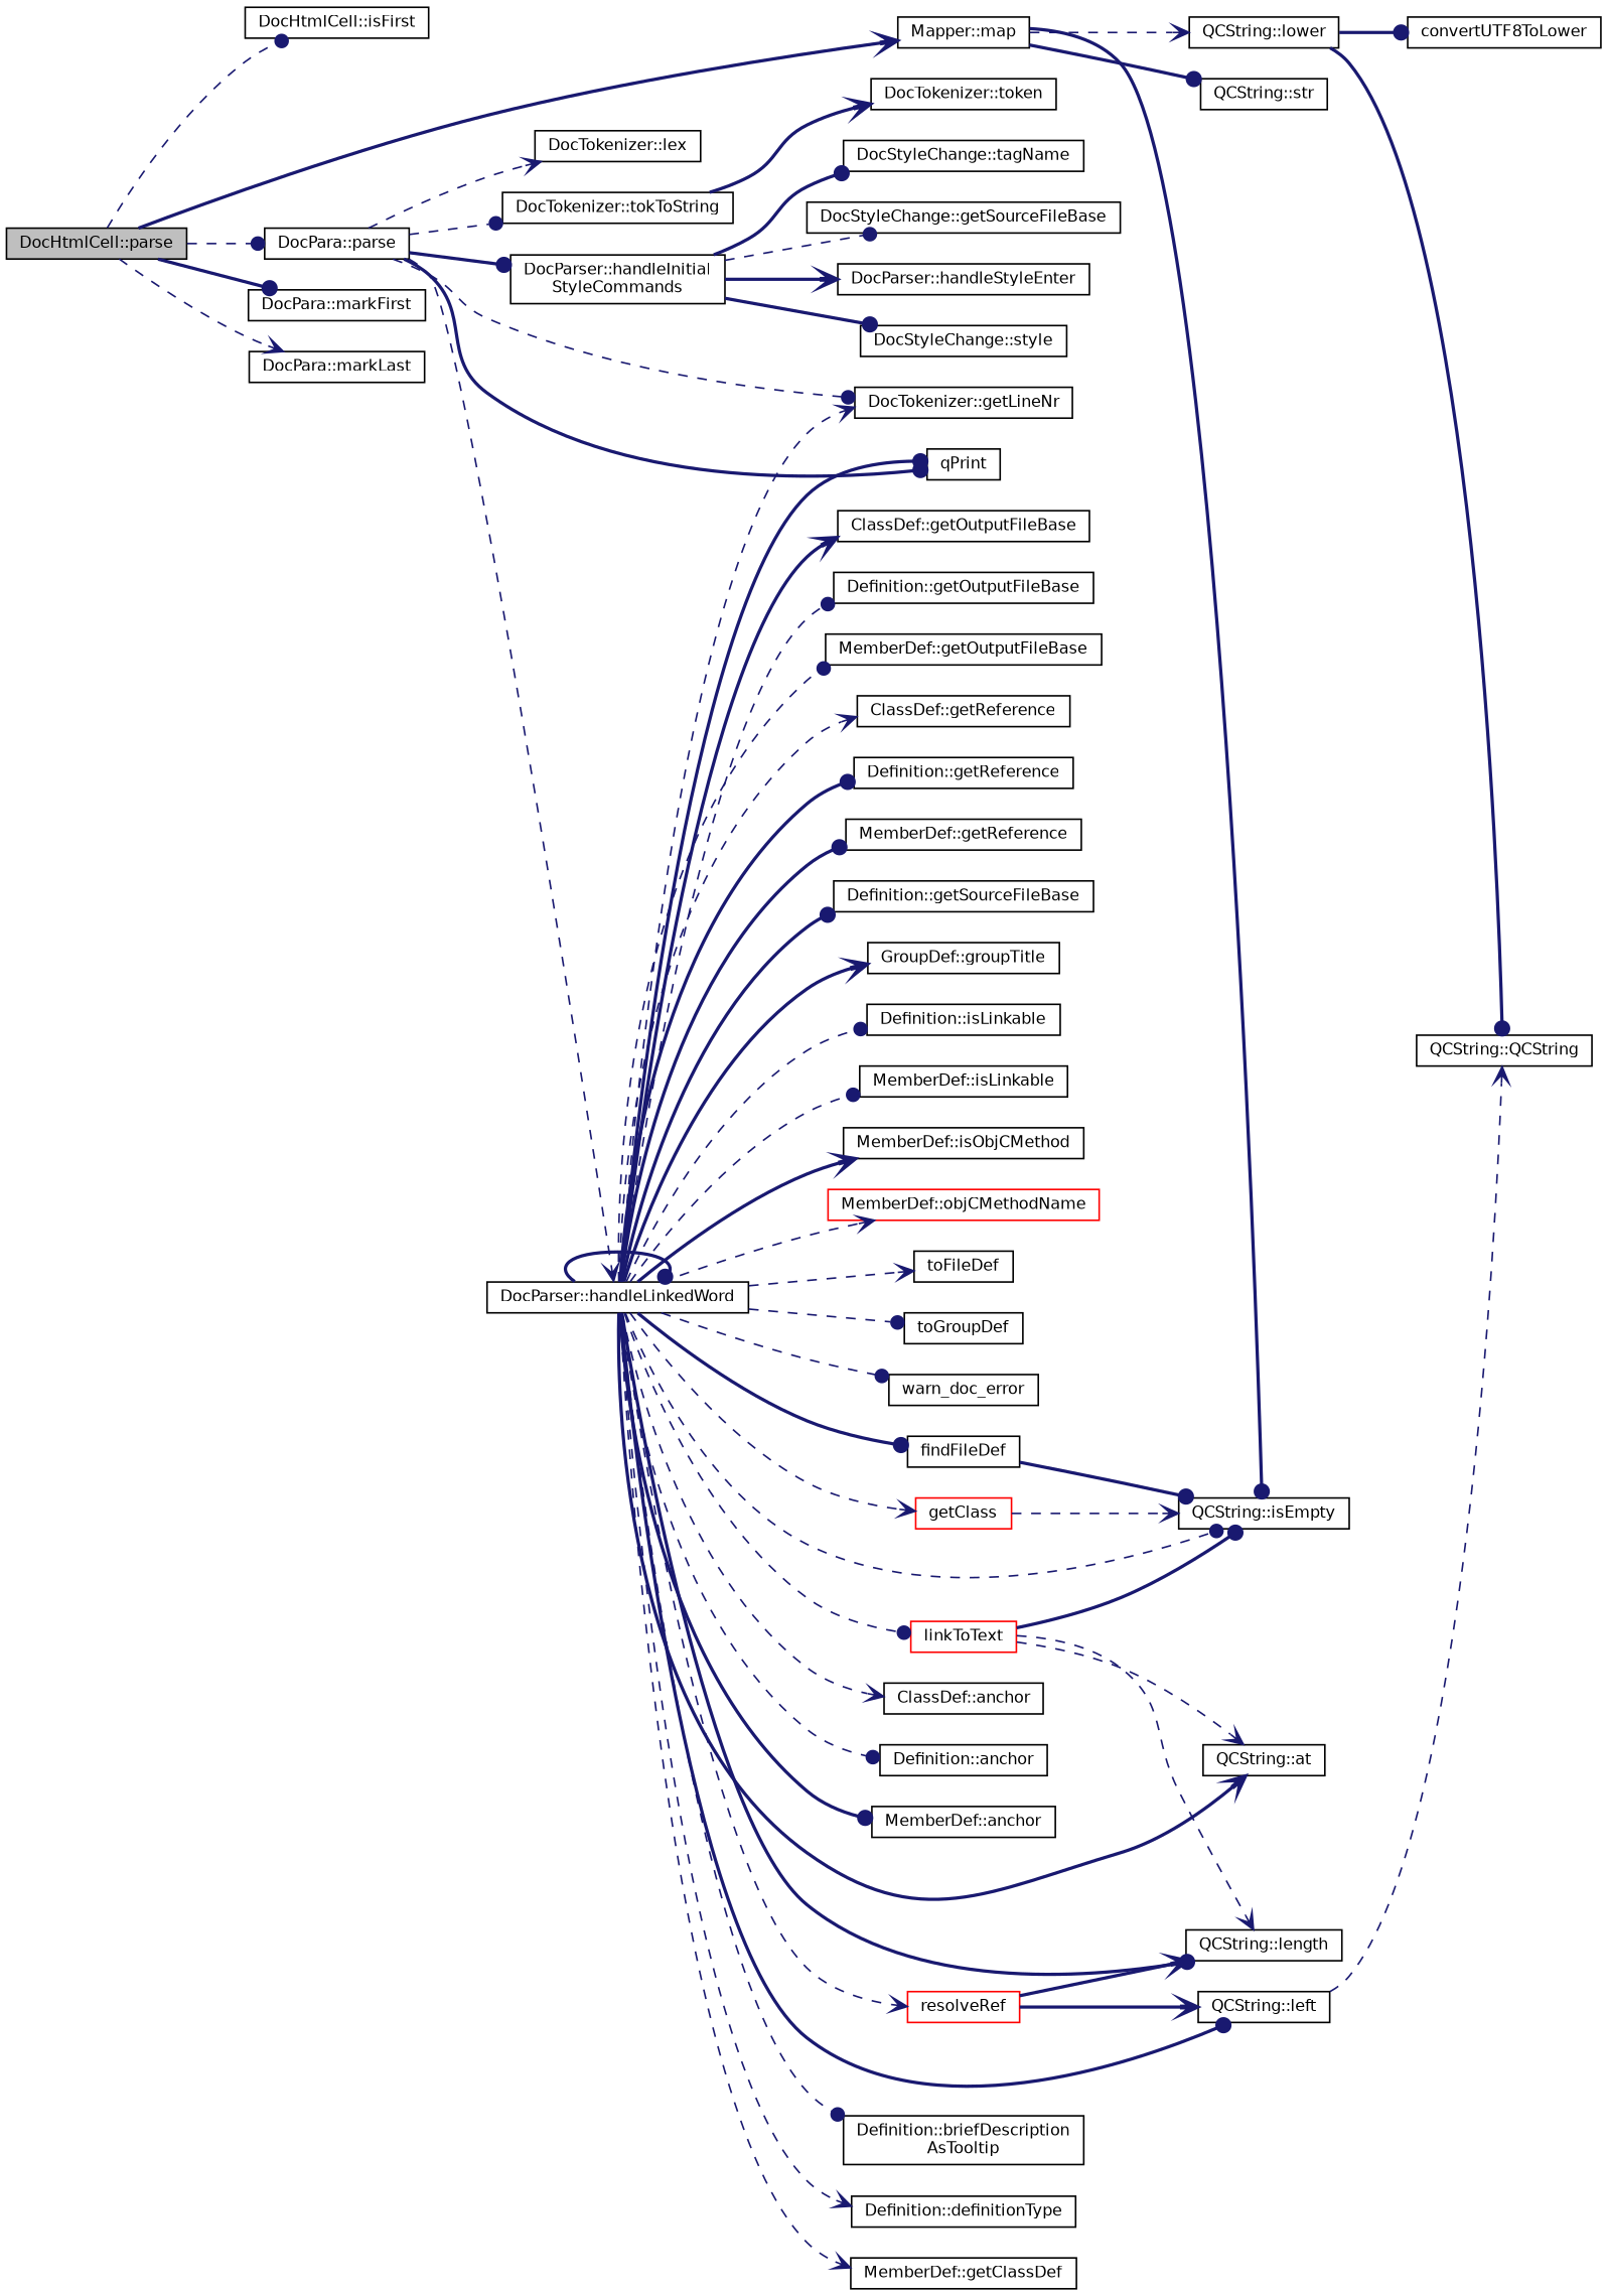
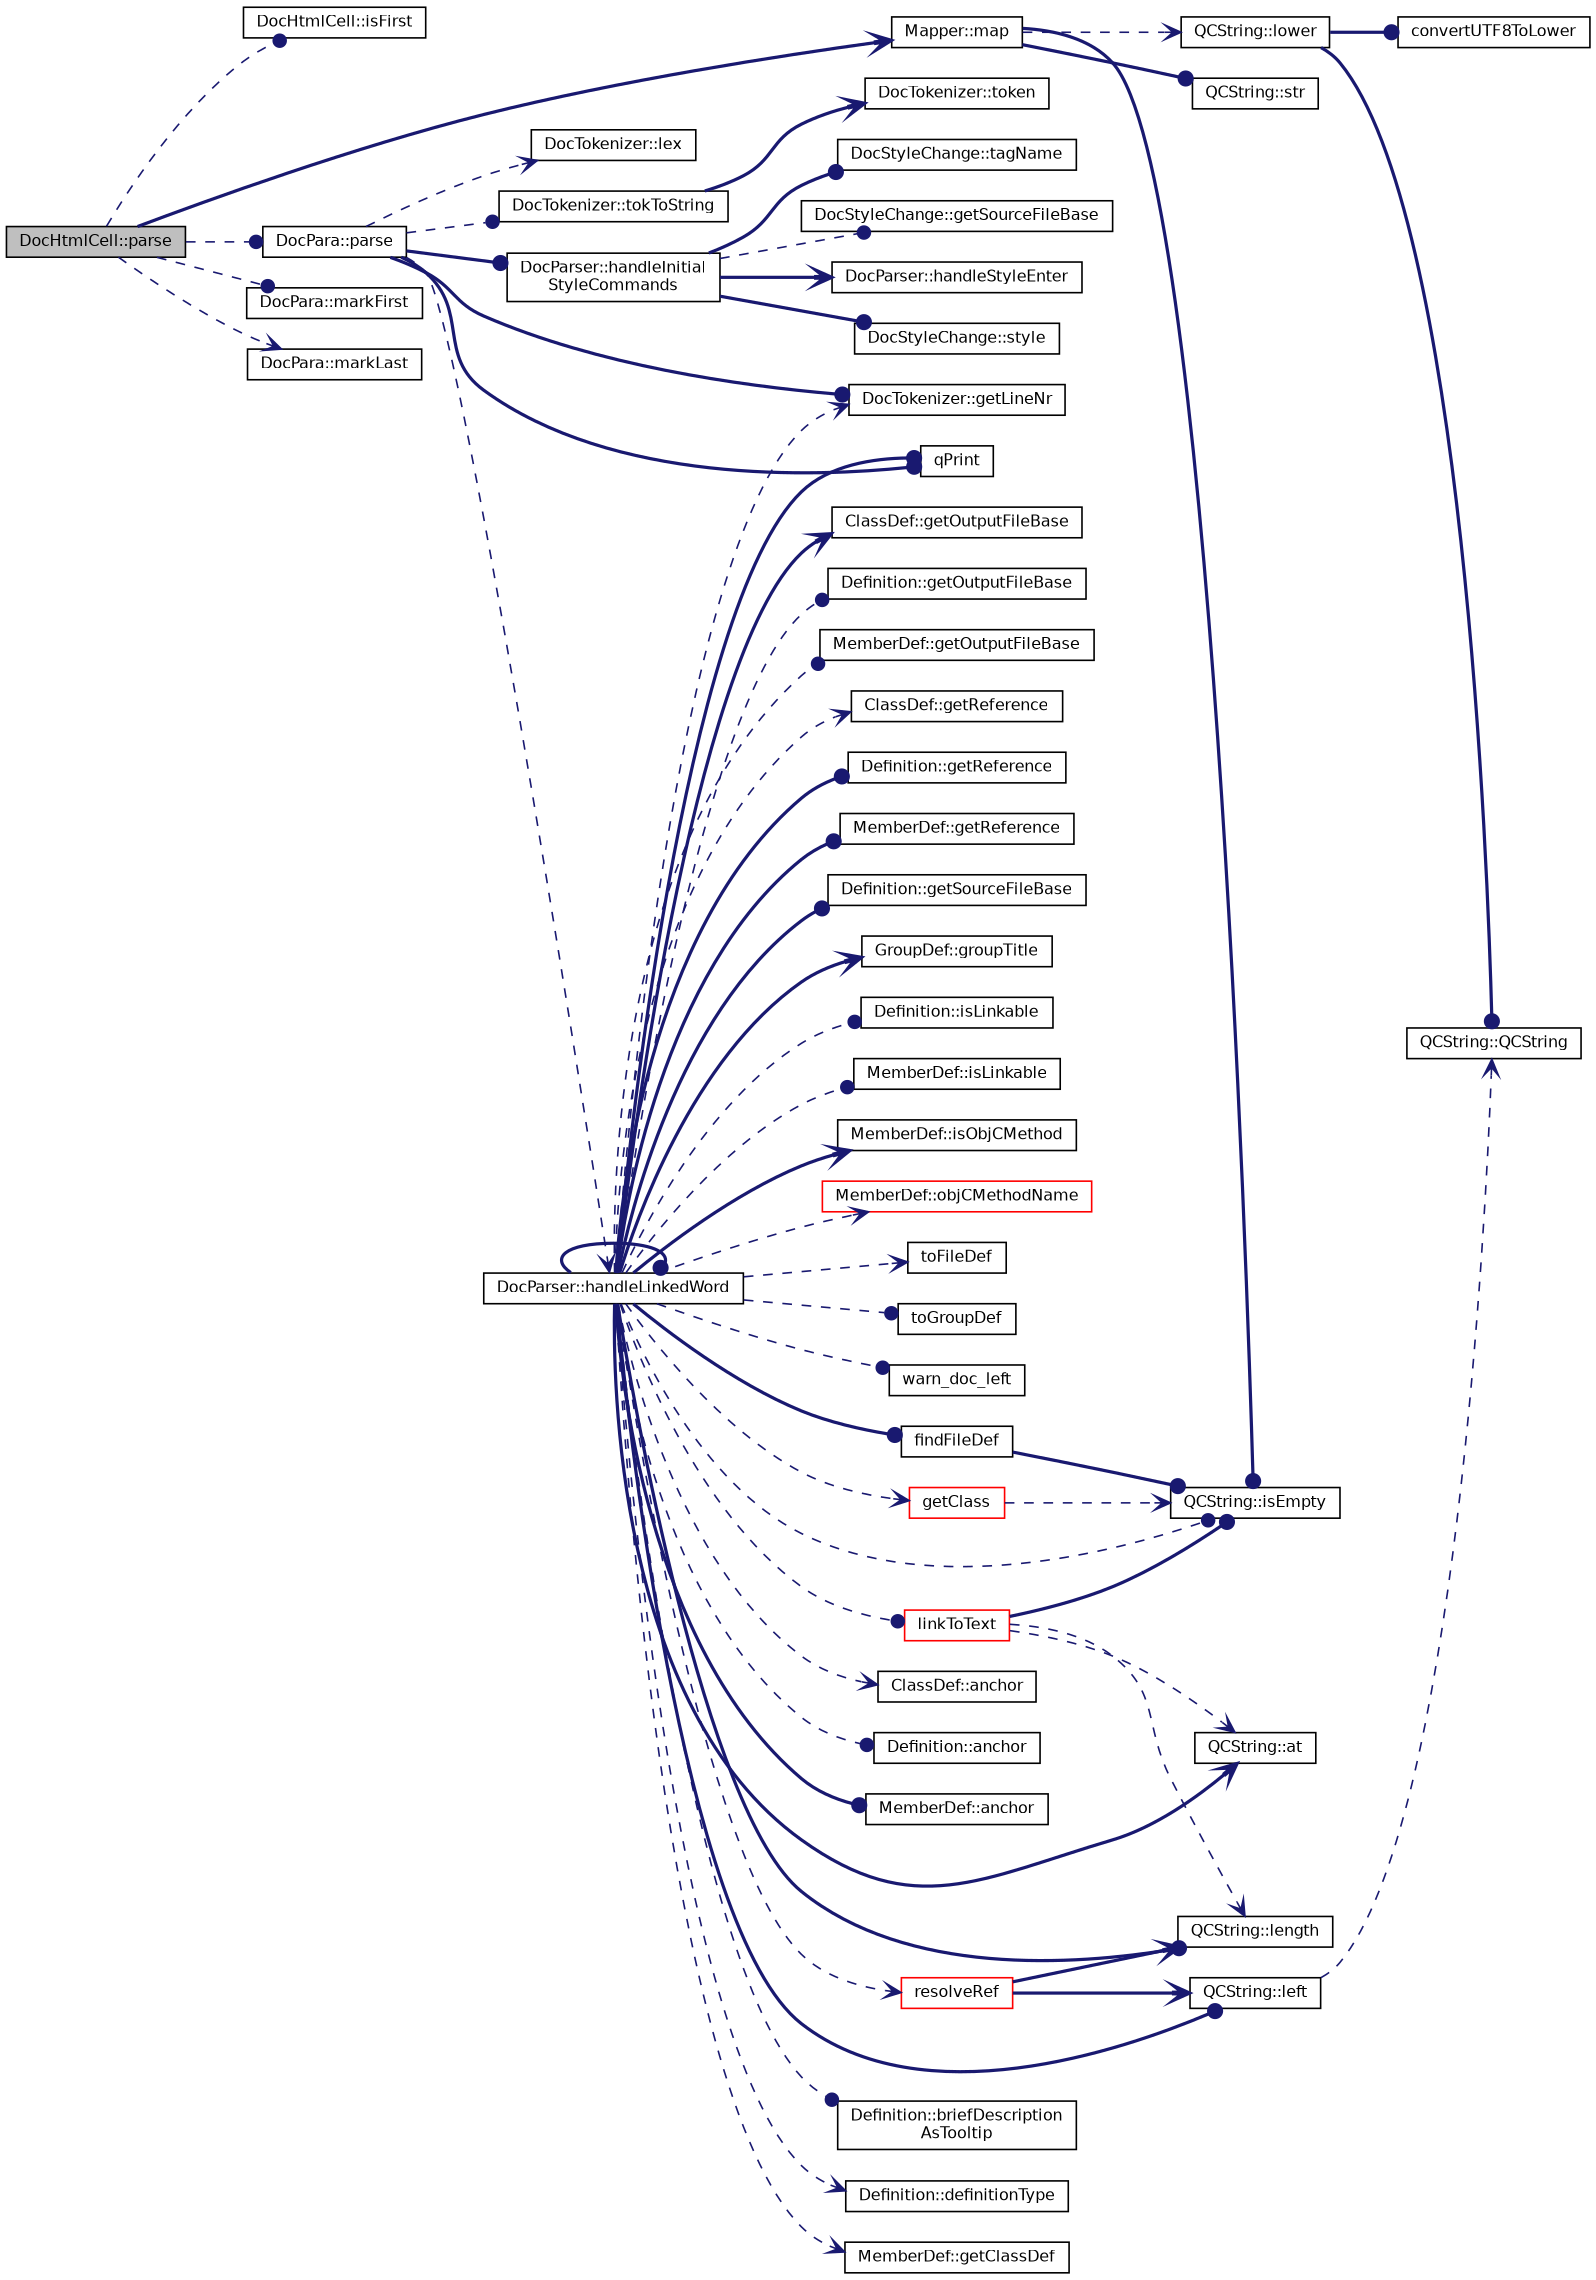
  digraph {
    rankdir=LR
    node [color=black fillcolor=white fontname=Helvetica fontsize=10 shape=record style=filled]
    edge [arrowhead=dot color=midnightblue fontname=Helvetica fontsize=10 labelfontname=Helvetica labelfontsize=10 style=dashed]
    n1 [fillcolor=grey75 fontcolor=black height=0.2 label="DocHtmlCell::parse" width=0.4]
    n2 [height=0.2 label="DocHtmlCell::isFirst" width=0.4]
    n3 [height=0.2 label="Mapper::map" width=0.4]
    n4 [height=0.2 label="DocPara::markFirst" width=0.4]
    n5 [height=0.2 label="DocPara::markLast" width=0.4]
    n6 [height=0.2 label="DocPara::parse" width=0.4]
    n7 [height=0.2 label="QCString::isEmpty" width=0.4]
    n8 [height=0.2 label="QCString::lower" width=0.4]
    n9 [height=0.2 label="QCString::str" width=0.4]
    n10 [height=0.2 label="DocTokenizer::getLineNr" width=0.4]
    n11 [height=0.2 label="DocParser::handleInitial\lStyleCommands" width=0.4]
    n12 [height=0.2 label="DocParser::handleLinkedWord" width=0.4]
    n13 [height=0.2 label=qPrint width=0.4]
    n14 [height=0.2 label="DocTokenizer::lex" width=0.4]
    n15 [height=0.2 label="DocTokenizer::tokToString" width=0.4]
    n16 [height=0.2 label=convertUTF8ToLower width=0.4]
    n17 [height=0.2 label="QCString::QCString" width=0.4]
    n18 [height=0.2 label="DocStyleChange::getSourceFileBase" width=0.4]
    n19 [height=0.2 label="DocParser::handleStyleEnter" width=0.4]
    n20 [height=0.2 label="DocStyleChange::style" width=0.4]
    n21 [height=0.2 label="DocStyleChange::tagName" width=0.4]
    n22 [height=0.2 label="ClassDef::anchor" width=0.4]
    n23 [height=0.2 label="Definition::anchor" width=0.4]
    n24 [height=0.2 label="MemberDef::anchor" width=0.4]
    n25 [height=0.2 label="QCString::at" width=0.4]
    n26 [height=0.2 label="Definition::briefDescription\lAsTooltip" width=0.4]
    n27 [height=0.2 label="Definition::definitionType" width=0.4]
    n28 [height=0.2 label=findFileDef width=0.4]
    n29 [color=red height=0.2 label=getClass width=0.4]
    n30 [height=0.2 label="MemberDef::getClassDef" width=0.4]
    n31 [height=0.2 label="ClassDef::getOutputFileBase" width=0.4]
    n32 [height=0.2 label="Definition::getOutputFileBase" width=0.4]
    n33 [height=0.2 label="MemberDef::getOutputFileBase" width=0.4]
    n34 [height=0.2 label="ClassDef::getReference" width=0.4]
    n35 [height=0.2 label="Definition::getReference" width=0.4]
    n36 [height=0.2 label="MemberDef::getReference" width=0.4]
    n37 [height=0.2 label="Definition::getSourceFileBase" width=0.4]
    n38 [height=0.2 label="GroupDef::groupTitle" width=0.4]
    n39 [height=0.2 label="Definition::isLinkable" width=0.4]
    n40 [height=0.2 label="MemberDef::isLinkable" width=0.4]
    n41 [height=0.2 label="MemberDef::isObjCMethod" width=0.4]
    n42 [height=0.2 label="QCString::left" width=0.4]
    n43 [height=0.2 label="QCString::length" width=0.4]
    n44 [color=red height=0.2 label=linkToText width=0.4]
    n45 [color=red height=0.2 label="MemberDef::objCMethodName" width=0.4]
    n46 [color=red height=0.2 label=resolveRef width=0.4]
    n47 [height=0.2 label=toFileDef width=0.4]
    n48 [height=0.2 label=toGroupDef width=0.4]
-   n49 [height=0.2 label=warn_doc_error width=0.4]
+   n49 [height=0.2 label=warn_doc_left width=0.4]
    n50 [height=0.2 label="DocTokenizer::token" width=0.4]
    n1 -> n2
    n1 -> n3 [arrowhead=vee style=bold]
-   n1 -> n4 [style=bold]
+   n1 -> n4
    n1 -> n5 [arrowhead=vee]
    n1 -> n6
    n3 -> n7 [style=bold]
    n3 -> n8 [arrowhead=vee]
    n3 -> n9 [style=bold]
-   n6 -> n10
+   n6 -> n10 [style=bold]
    n6 -> n11 [style=bold]
    n6 -> n12 [arrowhead=vee]
    n6 -> n13 [style=bold]
    n6 -> n14 [arrowhead=vee]
    n6 -> n15
    n8 -> n16 [style=bold]
    n8 -> n17 [style=bold]
    n11 -> n18
    n11 -> n19 [arrowhead=vee style=bold]
    n11 -> n20 [style=bold]
    n11 -> n21 [style=bold]
    n12 -> n7
    n12 -> n10 [arrowhead=vee]
    n12 -> n12 [style=bold]
    n12 -> n13 [style=bold]
    n12 -> n22 [arrowhead=vee]
    n12 -> n23
    n12 -> n24 [style=bold]
    n12 -> n25 [arrowhead=vee style=bold]
    n12 -> n26
    n12 -> n27 [arrowhead=vee]
    n12 -> n28 [style=bold]
    n12 -> n29 [arrowhead=vee]
    n12 -> n30 [arrowhead=vee]
    n12 -> n31 [arrowhead=vee style=bold]
    n12 -> n32
    n12 -> n33
    n12 -> n34 [arrowhead=vee]
    n12 -> n35 [style=bold]
    n12 -> n36 [style=bold]
    n12 -> n37 [style=bold]
    n12 -> n38 [arrowhead=vee style=bold]
    n12 -> n39
    n12 -> n40
    n12 -> n41 [arrowhead=vee style=bold]
    n12 -> n42 [style=bold]
    n12 -> n43 [style=bold]
    n12 -> n44
    n12 -> n45 [arrowhead=vee]
    n12 -> n46 [arrowhead=vee]
    n12 -> n47 [arrowhead=vee]
    n12 -> n48
    n12 -> n49
    n15 -> n50 [arrowhead=vee style=bold]
    n28 -> n7 [style=bold]
    n29 -> n7 [arrowhead=vee]
    n42 -> n17 [arrowhead=vee]
    n44 -> n7 [style=bold]
    n44 -> n25 [arrowhead=vee]
    n44 -> n43 [arrowhead=vee]
    n46 -> n42 [arrowhead=vee style=bold]
    n46 -> n43 [arrowhead=vee style=bold]
  }
